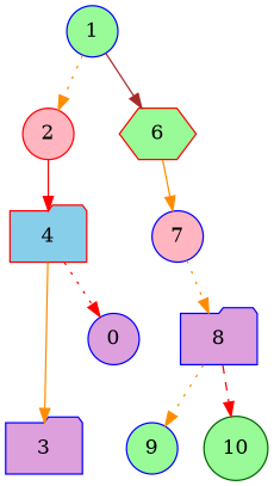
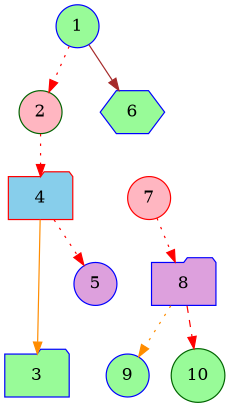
  strict digraph {
    node [color=blue fillcolor=palegreen shape=circle style=filled weight=0]
    edge [color=darkorange style=solid weight=0]
-   2 [color=red fillcolor=lightpink]
+   2 [color=darkgreen fillcolor=lightpink]
    4 [color=red fillcolor=skyblue shape=folder]
-   3 [fillcolor=plum shape=folder]
-   5 [fillcolor=plum label=0]
-   6 [color=red shape=hexagon]
-   7 [fillcolor=lightpink]
+   3 [shape=folder]
+   5 [fillcolor=plum]
+   6 [shape=hexagon]
+   7 [color=red fillcolor=lightpink]
    8 [fillcolor=plum shape=folder]
    9
    10 [color=darkgreen]
    1
-   2 -> 4 [color=red]
+   2 -> 4 [color=red style=dotted]
    4 -> 3
    4 -> 5 [color=red style=dotted]
-   6 -> 7
-   7 -> 8 [style=dotted]
+   7 -> 8 [color=red style=dotted]
    8 -> 9 [style=dotted]
    8 -> 10 [color=red style=dashed]
-   1 -> 2 [style=dotted]
+   1 -> 2 [color=red style=dotted]
    1 -> 6 [color=brown]
  }
